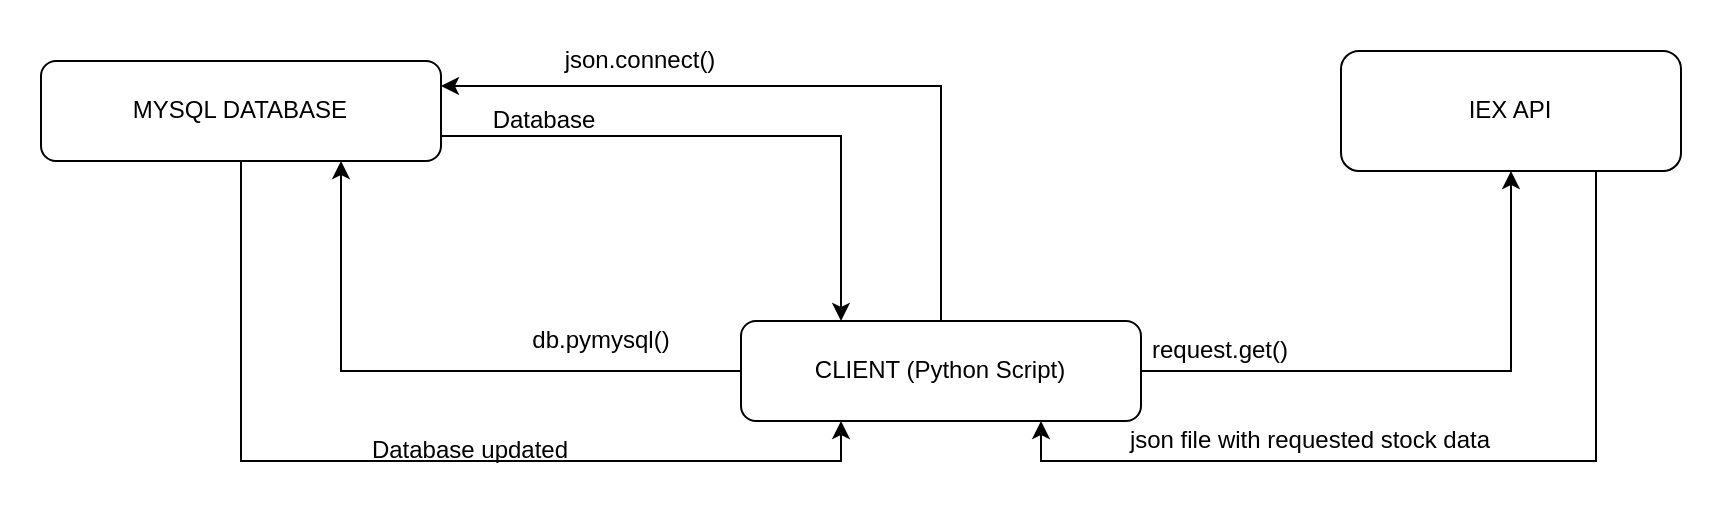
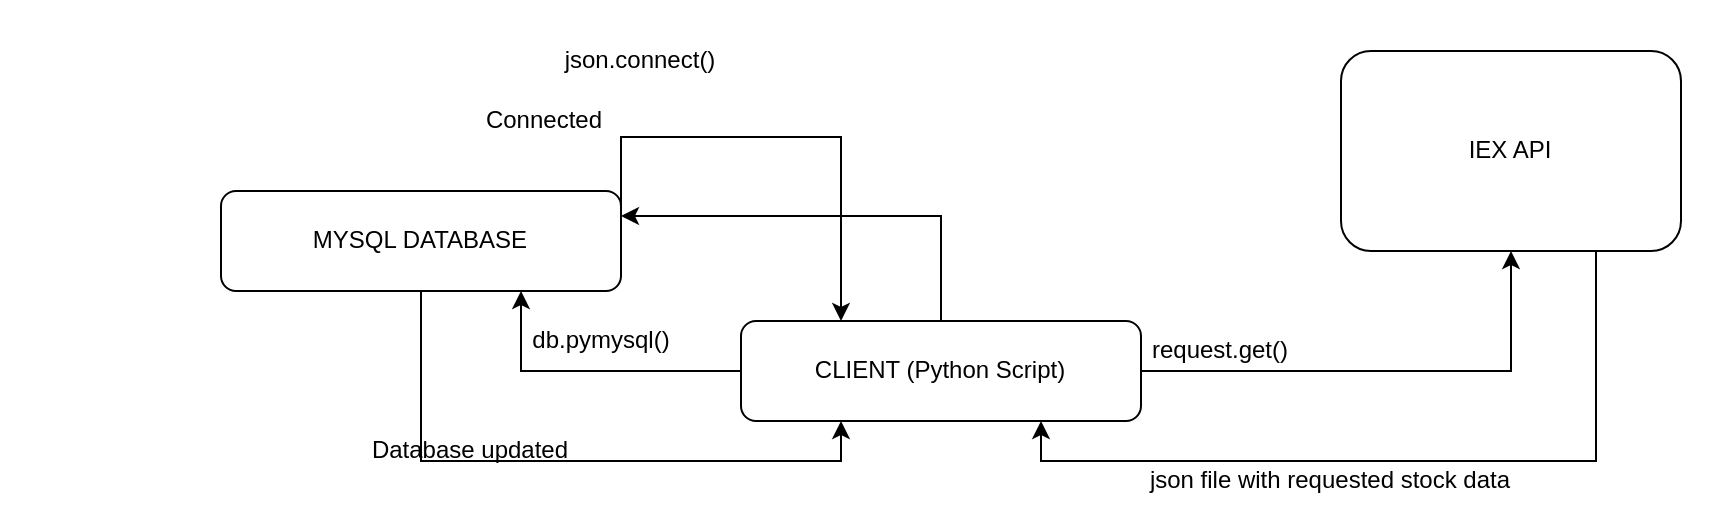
  <mxCell id="0" />
  <mxCell id="1" parent="0" />
  <mxCell id="2" style="edgeStyle=orthogonalEdgeStyle;rounded=0;orthogonalLoop=1;jettySize=auto;html=1;entryX=0.5;entryY=1;entryDx=0;entryDy=0;" edge="1" parent="1" source="5" target="12"><mxGeometry relative="1" as="geometry"><mxPoint x="690" y="100" as="targetPoint" /></mxGeometry></mxCell>
  <mxCell id="3" value="" style="edgeStyle=orthogonalEdgeStyle;rounded=0;orthogonalLoop=1;jettySize=auto;html=1;entryX=0.75;entryY=1;entryDx=0;entryDy=0;" edge="1" parent="1" source="5" target="8"><mxGeometry relative="1" as="geometry"><mxPoint x="420" y="310" as="targetPoint" /></mxGeometry></mxCell>
  <mxCell id="4" style="edgeStyle=orthogonalEdgeStyle;rounded=0;orthogonalLoop=1;jettySize=auto;html=1;exitX=0.5;exitY=0;exitDx=0;exitDy=0;entryX=1;entryY=0.25;entryDx=0;entryDy=0;" edge="1" parent="1" source="5" target="8"><mxGeometry relative="1" as="geometry" /></mxCell>
  <mxCell id="5" value="CLIENT (Python Script)" style="rounded=1;whiteSpace=wrap;html=1;" vertex="1" parent="1"><mxGeometry x="370" y="160" width="200" height="50" as="geometry" /></mxCell>
  <mxCell id="6" style="edgeStyle=orthogonalEdgeStyle;rounded=0;orthogonalLoop=1;jettySize=auto;html=1;exitX=1;exitY=0.75;exitDx=0;exitDy=0;entryX=0.25;entryY=0;entryDx=0;entryDy=0;" edge="1" parent="1" source="8" target="5"><mxGeometry relative="1" as="geometry"><Array as="points"><mxPoint x="420" y="68" /></Array></mxGeometry></mxCell>
  <mxCell id="7" style="edgeStyle=orthogonalEdgeStyle;rounded=0;orthogonalLoop=1;jettySize=auto;html=1;exitX=0.5;exitY=1;exitDx=0;exitDy=0;entryX=0.25;entryY=1;entryDx=0;entryDy=0;" edge="1" parent="1" source="8" target="5"><mxGeometry relative="1" as="geometry" /></mxCell>
- <mxCell id="8" value="MYSQL DATABASE" style="rounded=1;whiteSpace=wrap;html=1;" vertex="1" parent="1"><mxGeometry x="20" y="30" width="200" height="50" as="geometry" /></mxCell>
+ <mxCell id="8" value="MYSQL DATABASE" style="rounded=1;whiteSpace=wrap;html=1;" vertex="1" parent="1"><mxGeometry x="110" y="95" width="200" height="50" as="geometry" /></mxCell>
  <mxCell id="9" value="request.get()" style="text;html=1;strokeColor=none;fillColor=none;align=center;verticalAlign=middle;whiteSpace=wrap;rounded=0;" vertex="1" parent="1"><mxGeometry x="560" y="165" width="100" height="20" as="geometry" /></mxCell>
  <mxCell id="10" value="json.connect()" style="text;html=1;strokeColor=none;fillColor=none;align=center;verticalAlign=middle;whiteSpace=wrap;rounded=0;" vertex="1" parent="1"><mxGeometry x="260" y="20" width="120" height="20" as="geometry" /></mxCell>
  <mxCell id="11" style="edgeStyle=orthogonalEdgeStyle;rounded=0;orthogonalLoop=1;jettySize=auto;html=1;exitX=0.75;exitY=1;exitDx=0;exitDy=0;entryX=0.75;entryY=1;entryDx=0;entryDy=0;" edge="1" parent="1" source="12" target="5"><mxGeometry relative="1" as="geometry" /></mxCell>
- <mxCell id="12" value="IEX API" style="rounded=1;whiteSpace=wrap;html=1;" vertex="1" parent="1"><mxGeometry x="670" y="25" width="170" height="60" as="geometry" /></mxCell>
- <mxCell id="13" value="Database" style="text;html=1;strokeColor=none;fillColor=none;align=center;verticalAlign=middle;whiteSpace=wrap;rounded=0;" vertex="1" parent="1"><mxGeometry x="237" y="50" width="70" height="20" as="geometry" /></mxCell>
- <mxCell id="14" value="json file with requested stock data" style="text;html=1;strokeColor=none;fillColor=none;align=center;verticalAlign=middle;whiteSpace=wrap;rounded=0;" vertex="1" parent="1"><mxGeometry x="560" y="210" width="190" height="20" as="geometry" /></mxCell>
+ <mxCell id="12" value="IEX API" style="rounded=1;whiteSpace=wrap;html=1;" vertex="1" parent="1"><mxGeometry x="670" y="25" width="170" height="100" as="geometry" /></mxCell>
+ <mxCell id="13" value="Connected" style="text;html=1;strokeColor=none;fillColor=none;align=center;verticalAlign=middle;whiteSpace=wrap;rounded=0;" vertex="1" parent="1"><mxGeometry x="237" y="50" width="70" height="20" as="geometry" /></mxCell>
+ <mxCell id="14" value="json file with requested stock data" style="text;html=1;strokeColor=none;fillColor=none;align=center;verticalAlign=middle;whiteSpace=wrap;rounded=0;" vertex="1" parent="1"><mxGeometry x="570" y="230" width="190" height="20" as="geometry" /></mxCell>
  <mxCell id="15" value="db.pymysql()" style="text;html=1;align=center;verticalAlign=middle;resizable=0;points=[];;autosize=1;" vertex="1" parent="1"><mxGeometry x="245" y="160" width="110" height="20" as="geometry" /></mxCell>
  <mxCell id="16" value="Database updated" style="text;html=1;strokeColor=none;fillColor=none;align=center;verticalAlign=middle;whiteSpace=wrap;rounded=0;" vertex="1" parent="1"><mxGeometry x="180" y="215" width="110" height="20" as="geometry" /></mxCell>
